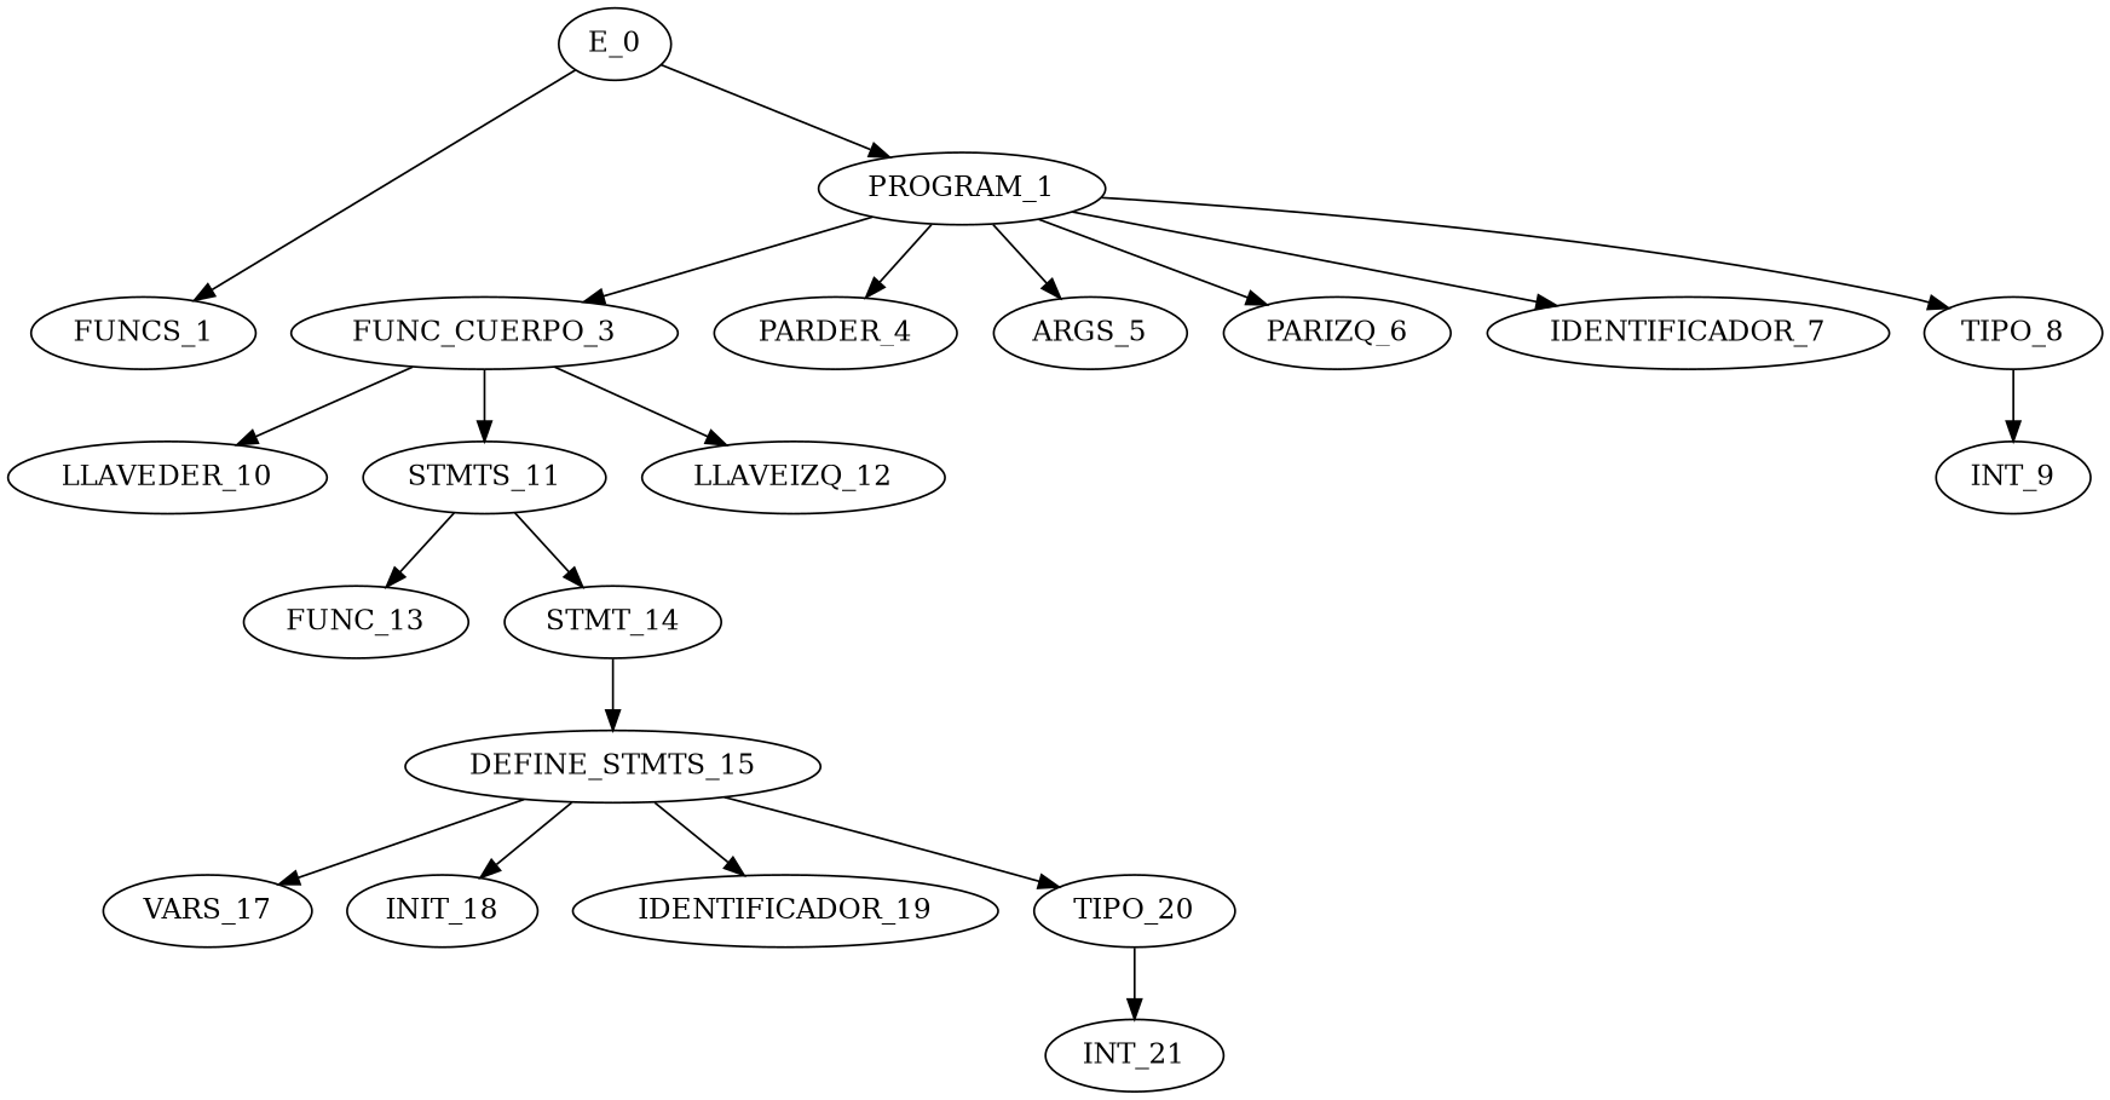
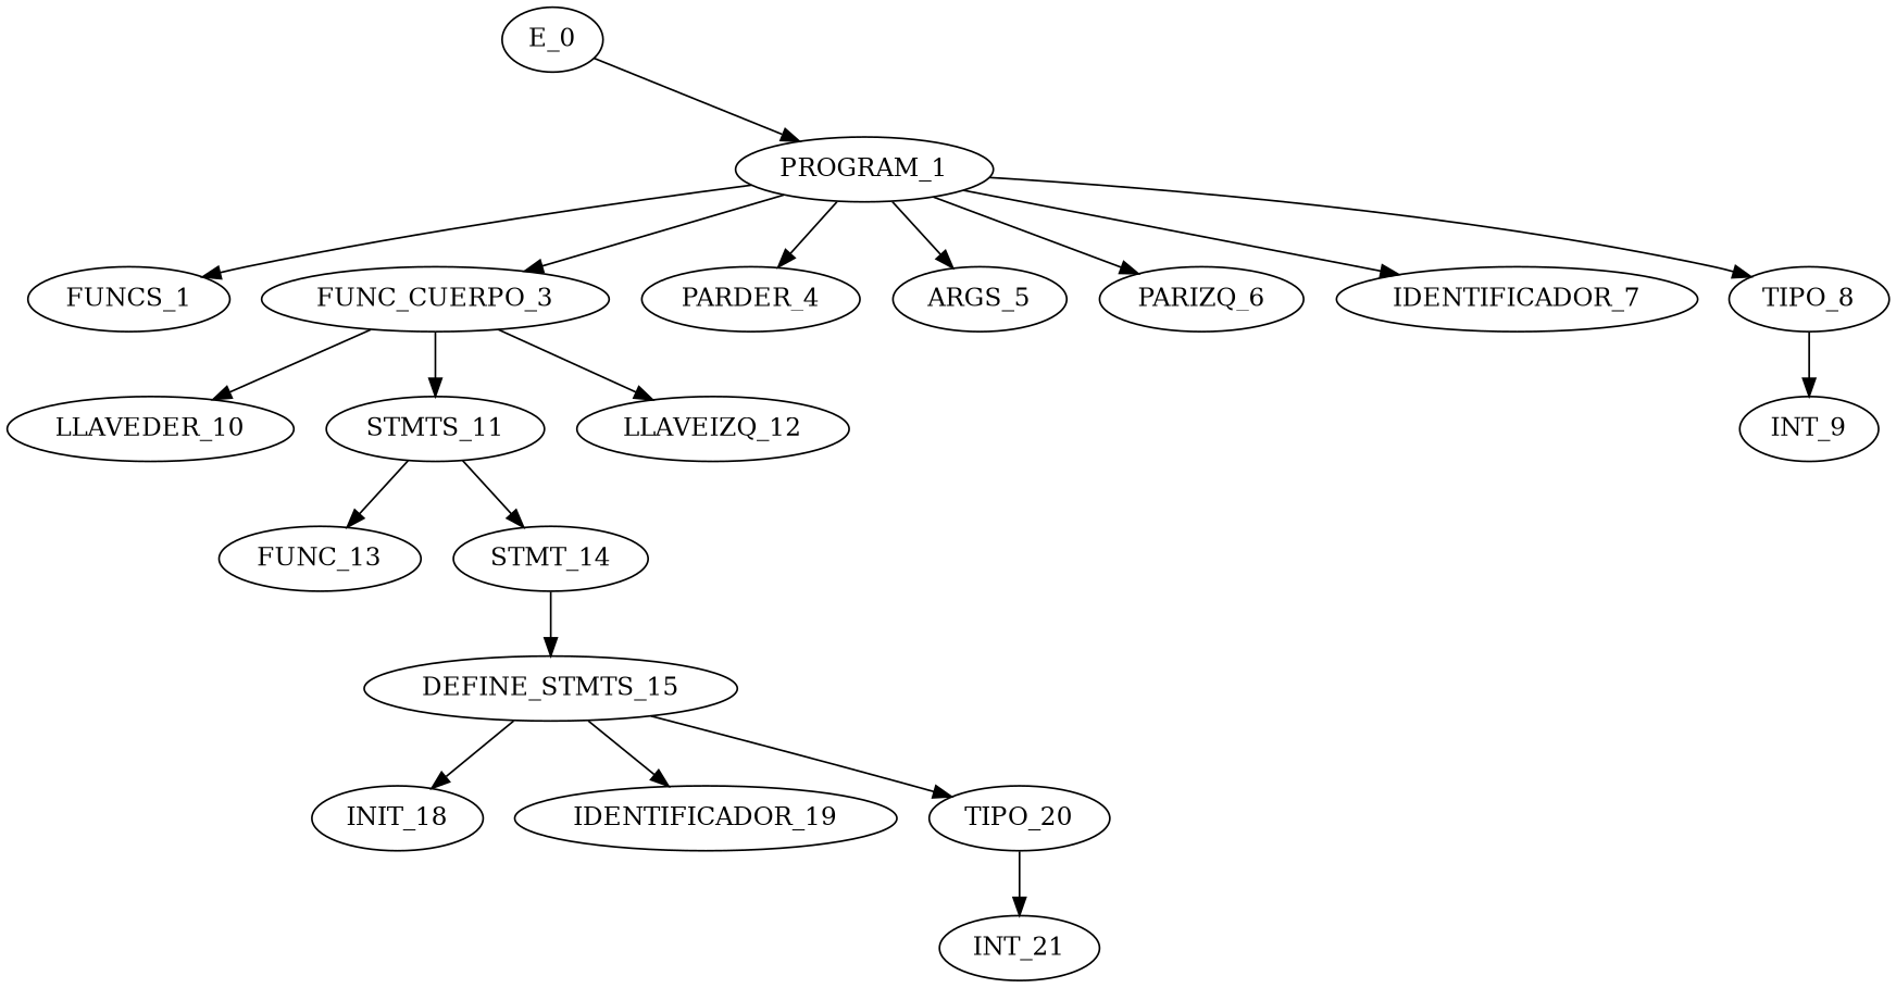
  digraph {
    E_0
    FUNCS_1
    n3 [label=PROGRAM_1]
    FUNC_CUERPO_3
    PARDER_4
    ARGS_5
    PARIZQ_6
    IDENTIFICADOR_7
    TIPO_8
    LLAVEDER_10
    STMTS_11
    LLAVEIZQ_12
    INT_9
    n14 [label=FUNC_13]
    STMT_14
    DEFINE_STMTS_15
-   VARS_17
    INIT_18
    IDENTIFICADOR_19
    TIPO_20
    INT_21
-   E_0 -> FUNCS_1
+   n3 -> FUNCS_1
    E_0 -> n3
    n3 -> FUNC_CUERPO_3
    n3 -> PARDER_4
    n3 -> ARGS_5
    n3 -> PARIZQ_6
    n3 -> IDENTIFICADOR_7
    n3 -> TIPO_8
    FUNC_CUERPO_3 -> LLAVEDER_10
    FUNC_CUERPO_3 -> STMTS_11
    FUNC_CUERPO_3 -> LLAVEIZQ_12
    TIPO_8 -> INT_9
    STMTS_11 -> n14
    STMTS_11 -> STMT_14
    STMT_14 -> DEFINE_STMTS_15
-   DEFINE_STMTS_15 -> VARS_17
    DEFINE_STMTS_15 -> INIT_18
    DEFINE_STMTS_15 -> IDENTIFICADOR_19
    DEFINE_STMTS_15 -> TIPO_20
    TIPO_20 -> INT_21
  }
